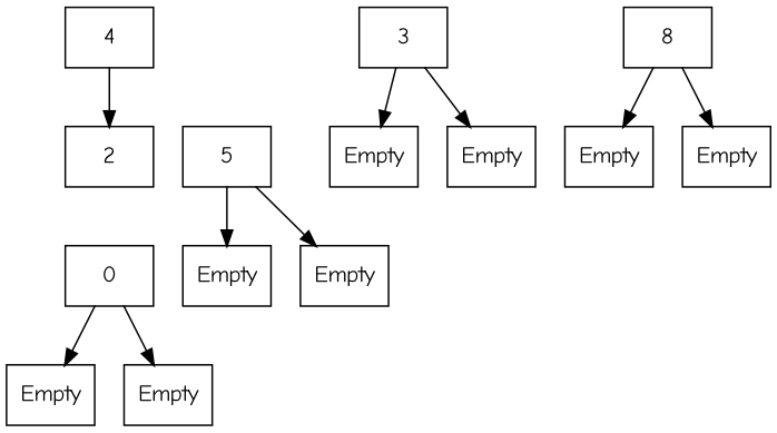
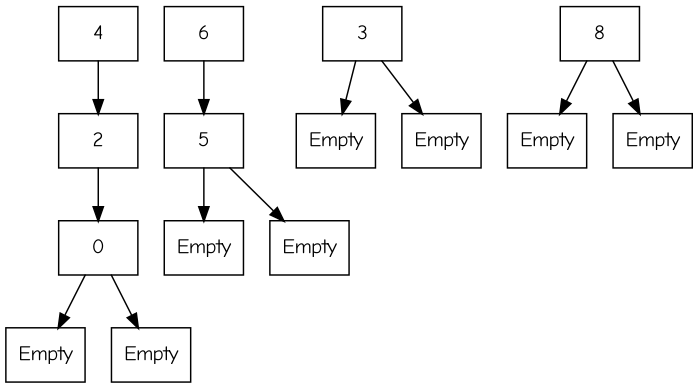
  digraph {
    fontname="Comic Neue"
    ranksep=0.5
    node [fontname="Comic Neue" shape=record]
    edge [fontname="Comic Neue"]
    n1 [label="{{4}}"]
    n2 [label="{{2}}"]
    n3 [label="{{0}}"]
+   n4 [label="{{6}}"]
    n5 [label="{{5}}"]
    n6 [label="{{Empty}}"]
    n7 [label="{{Empty}}"]
    n8 [label="{{3}}"]
    n9 [label="{{Empty}}"]
    n10 [label="{{Empty}}"]
    n11 [label="{{Empty}}"]
    n12 [label="{{Empty}}"]
    n13 [label="{{8}}"]
    n14 [label="{{Empty}}"]
    n15 [label="{{Empty}}"]
    n1 -> n2
+   n2 -> n3
    n3 -> n6
    n3 -> n7
+   n4 -> n5
    n5 -> n11
    n5 -> n12
    n8 -> n9
    n8 -> n10
    n13 -> n14
    n13 -> n15
  }
